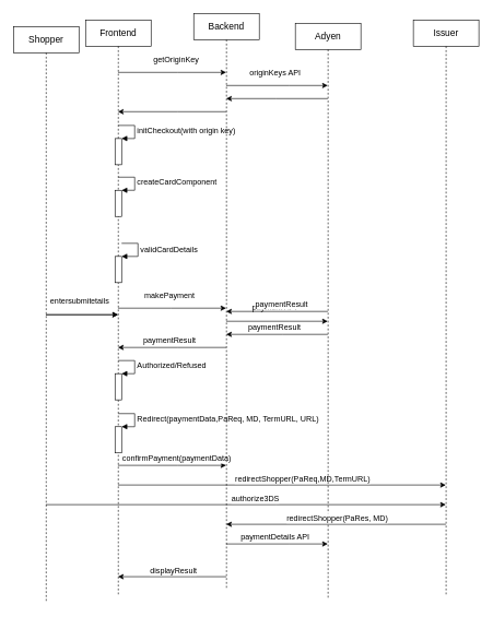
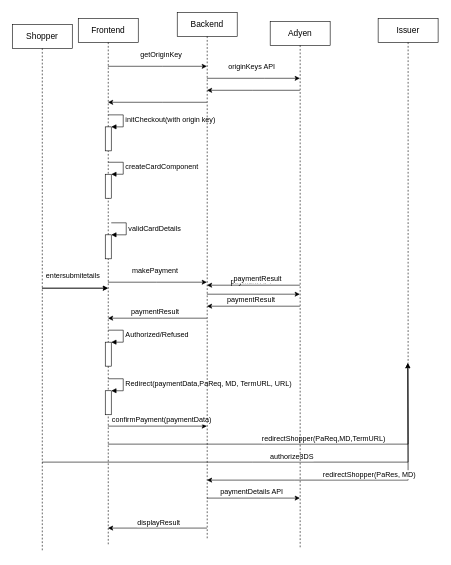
  <mxCell id="0" />
  <mxCell id="1" parent="0" />
  <mxCell id="2" style="edgeStyle=orthogonalEdgeStyle;rounded=0;orthogonalLoop=1;jettySize=auto;html=1;fontSize=12;" edge="1" parent="1" source="9" target="33"><mxGeometry relative="1" as="geometry"><Array as="points"><mxPoint x="270" y="110" /><mxPoint x="270" y="110" /></Array></mxGeometry></mxCell>
  <mxCell id="3" value="getOriginKey" style="text;html=1;resizable=0;points=[];align=center;verticalAlign=middle;labelBackgroundColor=#ffffff;fontSize=12;" vertex="1" connectable="0" parent="2"><mxGeometry x="0.112" y="-2" relative="1" as="geometry"><mxPoint x="-4.5" y="-22" as="offset" /></mxGeometry></mxCell>
  <mxCell id="4" style="edgeStyle=orthogonalEdgeStyle;rounded=0;orthogonalLoop=1;jettySize=auto;html=1;fontSize=12;" edge="1" parent="1" source="9" target="33"><mxGeometry relative="1" as="geometry"><Array as="points"><mxPoint x="260" y="470" /><mxPoint x="260" y="470" /></Array></mxGeometry></mxCell>
  <mxCell id="5" value="makePayment" style="text;html=1;resizable=0;points=[];align=center;verticalAlign=middle;labelBackgroundColor=#ffffff;fontSize=12;" vertex="1" connectable="0" parent="4"><mxGeometry x="0.147" y="4" relative="1" as="geometry"><mxPoint x="-17.5" y="-16" as="offset" /></mxGeometry></mxCell>
  <mxCell id="6" style="edgeStyle=orthogonalEdgeStyle;rounded=0;orthogonalLoop=1;jettySize=auto;html=1;fontSize=12;" edge="1" parent="1" source="9" target="40"><mxGeometry relative="1" as="geometry"><Array as="points"><mxPoint x="440" y="740" /><mxPoint x="440" y="740" /></Array></mxGeometry></mxCell>
  <mxCell id="7" value="redirectShopper(PaReq,MD,TermURL)" style="text;html=1;resizable=0;points=[];align=center;verticalAlign=middle;labelBackgroundColor=#ffffff;fontSize=12;" vertex="1" connectable="0" parent="6"><mxGeometry x="0.166" y="2" relative="1" as="geometry"><mxPoint x="-11.5" y="-8" as="offset" /></mxGeometry></mxCell>
  <mxCell id="8" value="confirmPayment(paymentData)" style="edgeStyle=orthogonalEdgeStyle;rounded=0;orthogonalLoop=1;jettySize=auto;html=1;fontSize=12;" edge="1" parent="1" source="9" target="33"><mxGeometry x="0.065" y="10" relative="1" as="geometry"><Array as="points"><mxPoint x="270" y="710" /><mxPoint x="270" y="710" /></Array><mxPoint x="1" as="offset" /></mxGeometry></mxCell>
  <mxCell id="9" value="Frontend&lt;br style=&quot;font-size: 14px;&quot;&gt;" style="shape=umlLifeline;perimeter=lifelinePerimeter;whiteSpace=wrap;html=1;container=1;collapsible=0;recursiveResize=0;outlineConnect=0;fontSize=14;" vertex="1" parent="1"><mxGeometry x="130" y="30" width="100" height="880" as="geometry" /></mxCell>
  <mxCell id="10" value="" style="html=1;points=[];perimeter=orthogonalPerimeter;fontSize=12;" vertex="1" parent="9"><mxGeometry x="45" y="361" width="10" height="40" as="geometry" /></mxCell>
  <mxCell id="11" value="validCardDetails" style="edgeStyle=orthogonalEdgeStyle;html=1;align=left;spacingLeft=2;endArrow=block;rounded=0;entryX=1;entryY=0;fontSize=12;" edge="1" target="10" parent="9"><mxGeometry relative="1" as="geometry"><mxPoint x="55" y="341" as="sourcePoint" /><Array as="points"><mxPoint x="80" y="341" /></Array></mxGeometry></mxCell>
  <mxCell id="12" value="" style="html=1;points=[];perimeter=orthogonalPerimeter;fontSize=12;" vertex="1" parent="9"><mxGeometry x="45" y="181" width="10" height="40" as="geometry" /></mxCell>
  <mxCell id="13" value="initCheckout(with origin key)&lt;br style=&quot;font-size: 12px;&quot;&gt;" style="edgeStyle=orthogonalEdgeStyle;html=1;align=left;spacingLeft=2;endArrow=block;rounded=0;entryX=1;entryY=0;fontSize=12;" edge="1" target="12" parent="9"><mxGeometry relative="1" as="geometry"><mxPoint x="50" y="161" as="sourcePoint" /><Array as="points"><mxPoint x="75" y="161" /></Array></mxGeometry></mxCell>
  <mxCell id="14" value="" style="html=1;points=[];perimeter=orthogonalPerimeter;fontSize=12;" vertex="1" parent="9"><mxGeometry x="45" y="260" width="10" height="40" as="geometry" /></mxCell>
  <mxCell id="15" value="createCardComponent&lt;br style=&quot;font-size: 12px;&quot;&gt;" style="edgeStyle=orthogonalEdgeStyle;html=1;align=left;spacingLeft=2;endArrow=block;rounded=0;entryX=1;entryY=0;fontSize=12;" edge="1" target="14" parent="9"><mxGeometry relative="1" as="geometry"><mxPoint x="50" y="240" as="sourcePoint" /><Array as="points"><mxPoint x="75" y="240" /></Array></mxGeometry></mxCell>
  <mxCell id="16" value="" style="html=1;points=[];perimeter=orthogonalPerimeter;fontSize=12;" vertex="1" parent="9"><mxGeometry x="45" y="540" width="10" height="40" as="geometry" /></mxCell>
  <mxCell id="17" value="Authorized/Refused&lt;br style=&quot;font-size: 12px;&quot;&gt;" style="edgeStyle=orthogonalEdgeStyle;html=1;align=left;spacingLeft=2;endArrow=block;rounded=0;entryX=1;entryY=0;fontSize=12;" edge="1" target="16" parent="9"><mxGeometry relative="1" as="geometry"><mxPoint x="50" y="520" as="sourcePoint" /><Array as="points"><mxPoint x="75" y="520" /></Array></mxGeometry></mxCell>
  <mxCell id="18" value="" style="html=1;points=[];perimeter=orthogonalPerimeter;fontSize=12;" vertex="1" parent="9"><mxGeometry x="45" y="621" width="10" height="40" as="geometry" /></mxCell>
  <mxCell id="19" value="Redirect(paymentData,PaReq, MD, TermURL, URL)&lt;br style=&quot;font-size: 12px;&quot;&gt;" style="edgeStyle=orthogonalEdgeStyle;html=1;align=left;spacingLeft=2;endArrow=block;rounded=0;entryX=1;entryY=0;fontSize=12;" edge="1" target="18" parent="9"><mxGeometry relative="1" as="geometry"><mxPoint x="50" y="601" as="sourcePoint" /><Array as="points"><mxPoint x="75" y="601" /></Array></mxGeometry></mxCell>
  <mxCell id="20" value="enterCardDetails" style="edgeStyle=orthogonalEdgeStyle;rounded=0;orthogonalLoop=1;jettySize=auto;html=1;fontSize=12;" edge="1" parent="1" source="24" target="9"><mxGeometry x="0.085" y="22" relative="1" as="geometry"><Array as="points"><mxPoint x="120" y="350" /><mxPoint x="120" y="350" /></Array><mxPoint x="-9" y="2" as="offset" /></mxGeometry></mxCell>
  <mxCell id="21" value="submit" style="edgeStyle=orthogonalEdgeStyle;rounded=0;orthogonalLoop=1;jettySize=auto;html=1;fontSize=12;" edge="1" parent="1" source="24" target="9"><mxGeometry x="0.085" y="22" relative="1" as="geometry"><Array as="points"><mxPoint x="120" y="450" /><mxPoint x="120" y="450" /></Array><mxPoint x="-9" y="2" as="offset" /></mxGeometry></mxCell>
  <mxCell id="22" style="edgeStyle=orthogonalEdgeStyle;rounded=0;orthogonalLoop=1;jettySize=auto;html=1;fontSize=12;" edge="1" parent="1" source="24" target="40"><mxGeometry relative="1" as="geometry"><Array as="points"><mxPoint x="420" y="770" /><mxPoint x="420" y="770" /></Array></mxGeometry></mxCell>
  <mxCell id="23" value="authorize3DS" style="text;html=1;resizable=0;points=[];align=center;verticalAlign=middle;labelBackgroundColor=#ffffff;fontSize=12;" vertex="1" connectable="0" parent="22"><mxGeometry x="0.176" y="-40" relative="1" as="geometry"><mxPoint x="-40.5" y="-50" as="offset" /></mxGeometry></mxCell>
  <mxCell id="24" value="Shopper" style="shape=umlLifeline;perimeter=lifelinePerimeter;whiteSpace=wrap;html=1;container=1;collapsible=0;recursiveResize=0;outlineConnect=0;fontSize=14;" vertex="1" parent="1"><mxGeometry x="20" y="40" width="100" height="880" as="geometry" /></mxCell>
  <mxCell id="25" style="edgeStyle=orthogonalEdgeStyle;rounded=0;orthogonalLoop=1;jettySize=auto;html=1;fontSize=12;" edge="1" parent="1" source="33" target="37"><mxGeometry relative="1" as="geometry"><Array as="points"><mxPoint x="440" y="130" /><mxPoint x="440" y="130" /></Array></mxGeometry></mxCell>
  <mxCell id="26" value="originKeys API" style="text;html=1;resizable=0;points=[];align=center;verticalAlign=middle;labelBackgroundColor=#ffffff;fontSize=12;" vertex="1" connectable="0" parent="25"><mxGeometry x="0.065" y="-11" relative="1" as="geometry"><mxPoint x="-9.5" y="-31" as="offset" /></mxGeometry></mxCell>
  <mxCell id="27" style="edgeStyle=orthogonalEdgeStyle;rounded=0;orthogonalLoop=1;jettySize=auto;html=1;fontSize=12;" edge="1" parent="1" source="33" target="9"><mxGeometry relative="1" as="geometry"><Array as="points"><mxPoint x="270" y="170" /><mxPoint x="270" y="170" /></Array></mxGeometry></mxCell>
  <mxCell id="28" value="payment API" style="edgeStyle=orthogonalEdgeStyle;rounded=0;orthogonalLoop=1;jettySize=auto;html=1;fontSize=12;" edge="1" parent="1" source="33" target="37"><mxGeometry x="-0.053" y="20" relative="1" as="geometry"><Array as="points"><mxPoint x="440" y="490" /><mxPoint x="440" y="490" /></Array><mxPoint as="offset" /></mxGeometry></mxCell>
  <mxCell id="29" value="paymentResult&lt;br style=&quot;font-size: 12px;&quot;&gt;" style="edgeStyle=orthogonalEdgeStyle;rounded=0;orthogonalLoop=1;jettySize=auto;html=1;fontSize=12;" edge="1" parent="1" source="33" target="9"><mxGeometry x="0.053" y="-10" relative="1" as="geometry"><Array as="points"><mxPoint x="270" y="530" /><mxPoint x="270" y="530" /></Array><mxPoint as="offset" /></mxGeometry></mxCell>
  <mxCell id="30" value="paymentDetails API" style="edgeStyle=orthogonalEdgeStyle;rounded=0;orthogonalLoop=1;jettySize=auto;html=1;fontSize=12;" edge="1" parent="1" source="33" target="37"><mxGeometry x="0.065" y="14" relative="1" as="geometry"><Array as="points"><mxPoint x="440" y="830" /><mxPoint x="440" y="830" /></Array><mxPoint x="-9" y="4" as="offset" /></mxGeometry></mxCell>
  <mxCell id="31" style="edgeStyle=orthogonalEdgeStyle;rounded=0;orthogonalLoop=1;jettySize=auto;html=1;fontSize=12;" edge="1" parent="1" source="33" target="9"><mxGeometry relative="1" as="geometry"><Array as="points"><mxPoint x="290" y="880" /><mxPoint x="290" y="880" /></Array></mxGeometry></mxCell>
  <mxCell id="32" value="displayResult" style="text;html=1;resizable=0;points=[];align=center;verticalAlign=middle;labelBackgroundColor=#ffffff;fontSize=12;" vertex="1" connectable="0" parent="31"><mxGeometry x="-0.065" y="6" relative="1" as="geometry"><mxPoint x="-4.5" y="-16" as="offset" /></mxGeometry></mxCell>
  <mxCell id="33" value="Backend" style="shape=umlLifeline;perimeter=lifelinePerimeter;whiteSpace=wrap;html=1;container=1;collapsible=0;recursiveResize=0;outlineConnect=0;fontSize=14;" vertex="1" parent="1"><mxGeometry x="295" y="20" width="100" height="880" as="geometry" /></mxCell>
  <mxCell id="34" style="edgeStyle=orthogonalEdgeStyle;rounded=0;orthogonalLoop=1;jettySize=auto;html=1;fontSize=12;" edge="1" parent="1" source="37" target="33"><mxGeometry relative="1" as="geometry"><Array as="points"><mxPoint x="420" y="150" /><mxPoint x="420" y="150" /></Array></mxGeometry></mxCell>
  <mxCell id="35" value="paymentResult&lt;br style=&quot;font-size: 12px;&quot;&gt;" style="edgeStyle=orthogonalEdgeStyle;rounded=0;orthogonalLoop=1;jettySize=auto;html=1;fontSize=12;" edge="1" parent="1" source="37" target="33"><mxGeometry x="0.053" y="-10" relative="1" as="geometry"><Array as="points"><mxPoint x="430" y="510" /><mxPoint x="430" y="510" /></Array><mxPoint as="offset" /></mxGeometry></mxCell>
  <mxCell id="36" value="paymentResult" style="edgeStyle=orthogonalEdgeStyle;rounded=0;orthogonalLoop=1;jettySize=auto;html=1;fontSize=12;" edge="1" parent="1" source="37" target="33"><mxGeometry x="-0.065" y="-10" relative="1" as="geometry"><Array as="points"><mxPoint x="450" y="860" /><mxPoint x="450" y="860" /></Array><mxPoint x="1" as="offset" /></mxGeometry></mxCell>
  <mxCell id="37" value="Adyen" style="shape=umlLifeline;perimeter=lifelinePerimeter;whiteSpace=wrap;html=1;container=1;collapsible=0;recursiveResize=0;outlineConnect=0;fontSize=14;" vertex="1" parent="1"><mxGeometry x="450" y="35" width="100" height="880" as="geometry" /></mxCell>
  <mxCell id="38" style="edgeStyle=orthogonalEdgeStyle;rounded=0;orthogonalLoop=1;jettySize=auto;html=1;fontSize=12;" edge="1" parent="1" source="40" target="33"><mxGeometry relative="1" as="geometry"><Array as="points"><mxPoint x="490" y="800" /><mxPoint x="490" y="800" /></Array></mxGeometry></mxCell>
  <mxCell id="39" value="redirectShopper(PaRes, MD)" style="text;html=1;resizable=0;points=[];align=center;verticalAlign=middle;labelBackgroundColor=#ffffff;fontSize=12;" vertex="1" connectable="0" parent="38"><mxGeometry x="-0.042" y="-9" relative="1" as="geometry"><mxPoint x="-6.5" y="-1" as="offset" /></mxGeometry></mxCell>
- <mxCell id="40" value="Issuer" style="shape=umlLifeline;perimeter=lifelinePerimeter;whiteSpace=wrap;html=1;container=1;collapsible=0;recursiveResize=0;outlineConnect=0;fontSize=14;" vertex="1" parent="1"><mxGeometry x="630" y="30" width="100" height="880" as="geometry" /></mxCell>
+ <mxCell id="40" value="Issuer" style="shape=umlLifeline;perimeter=lifelinePerimeter;whiteSpace=wrap;html=1;container=1;collapsible=0;recursiveResize=0;outlineConnect=0;fontSize=14;" vertex="1" parent="1"><mxGeometry x="630" y="30" width="100" height="575" as="geometry" /></mxCell>
